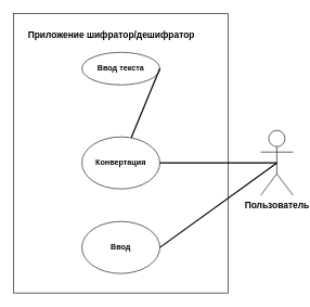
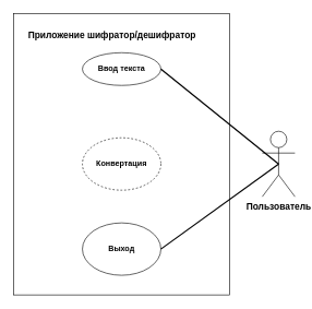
  <mxCell id="0" />
  <mxCell id="1" parent="0" />
  <mxCell id="2" value="" style="rounded=0;whiteSpace=wrap;html=1;" vertex="1" parent="1"><mxGeometry x="20" y="20" width="330" height="430" as="geometry" /></mxCell>
  <mxCell id="3" value="&lt;b&gt;Ввод текста&lt;/b&gt;" style="ellipse;whiteSpace=wrap;html=1;" vertex="1" parent="1"><mxGeometry x="125" y="80" width="120" height="50" as="geometry" /></mxCell>
- <mxCell id="4" value="&lt;b&gt;Конвертация&lt;/b&gt;" style="ellipse;whiteSpace=wrap;html=1;" vertex="1" parent="1"><mxGeometry x="125" y="210" width="120" height="80" as="geometry" /></mxCell>
- <mxCell id="5" value="Ввод" style="ellipse;whiteSpace=wrap;html=1;fontStyle=1" vertex="1" parent="1"><mxGeometry x="125" y="340" width="120" height="80" as="geometry" /></mxCell>
+ <mxCell id="4" value="&lt;b&gt;Конвертация&lt;/b&gt;" style="ellipse;whiteSpace=wrap;html=1;dashed=1;" vertex="1" parent="1"><mxGeometry x="125" y="210" width="120" height="80" as="geometry" /></mxCell>
+ <mxCell id="5" value="Выход" style="ellipse;whiteSpace=wrap;html=1;fontStyle=1" vertex="1" parent="1"><mxGeometry x="125" y="340" width="120" height="80" as="geometry" /></mxCell>
  <mxCell id="6" value="&lt;font style=&quot;font-size: 14px;&quot;&gt;Приложение шифратор/дешифратор&lt;/font&gt;" style="text;strokeColor=none;fillColor=none;html=1;fontSize=24;fontStyle=1;verticalAlign=middle;align=center;" vertex="1" parent="1"><mxGeometry x="120" y="30" width="100" height="40" as="geometry" /></mxCell>
  <mxCell id="7" value="&lt;b&gt;Пользователь&lt;/b&gt;" style="shape=umlActor;verticalLabelPosition=bottom;verticalAlign=top;html=1;outlineConnect=0;fontSize=14;" vertex="1" parent="1"><mxGeometry x="400" y="200" width="50" height="100" as="geometry" /></mxCell>
- <mxCell id="8" value="" style="endArrow=none;html=1;rounded=0;fontSize=14;exitX=1;exitY=0.5;exitDx=0;exitDy=0;strokeWidth=2;" edge="1" parent="1" source="3" target="4"><mxGeometry width="50" height="50" relative="1" as="geometry"><mxPoint x="280" y="160" as="sourcePoint" /><mxPoint x="330" y="110" as="targetPoint" /></mxGeometry></mxCell>
- <mxCell id="9" value="" style="endArrow=none;html=1;rounded=0;fontSize=14;entryX=0.5;entryY=0.5;entryDx=0;entryDy=0;entryPerimeter=0;exitX=1;exitY=0.5;exitDx=0;exitDy=0;strokeWidth=2;" edge="1" parent="1" source="4" target="7"><mxGeometry width="50" height="50" relative="1" as="geometry"><mxPoint x="255" y="130" as="sourcePoint" /><mxPoint x="525" y="260" as="targetPoint" /></mxGeometry></mxCell>
+ <mxCell id="8" value="" style="endArrow=none;html=1;rounded=0;fontSize=14;entryX=0.5;entryY=0.5;entryDx=0;entryDy=0;entryPerimeter=0;exitX=1;exitY=0.5;exitDx=0;exitDy=0;strokeWidth=2;" edge="1" parent="1" source="3" target="7"><mxGeometry width="50" height="50" relative="1" as="geometry"><mxPoint x="280" y="160" as="sourcePoint" /><mxPoint x="330" y="110" as="targetPoint" /></mxGeometry></mxCell>
  <mxCell id="10" value="" style="endArrow=none;html=1;rounded=0;fontSize=14;entryX=0.5;entryY=0.5;entryDx=0;entryDy=0;entryPerimeter=0;exitX=1;exitY=0.5;exitDx=0;exitDy=0;strokeWidth=2;" edge="1" parent="1" source="5" target="7"><mxGeometry width="50" height="50" relative="1" as="geometry"><mxPoint x="480" y="410" as="sourcePoint" /><mxPoint x="525" y="260" as="targetPoint" /></mxGeometry></mxCell>
